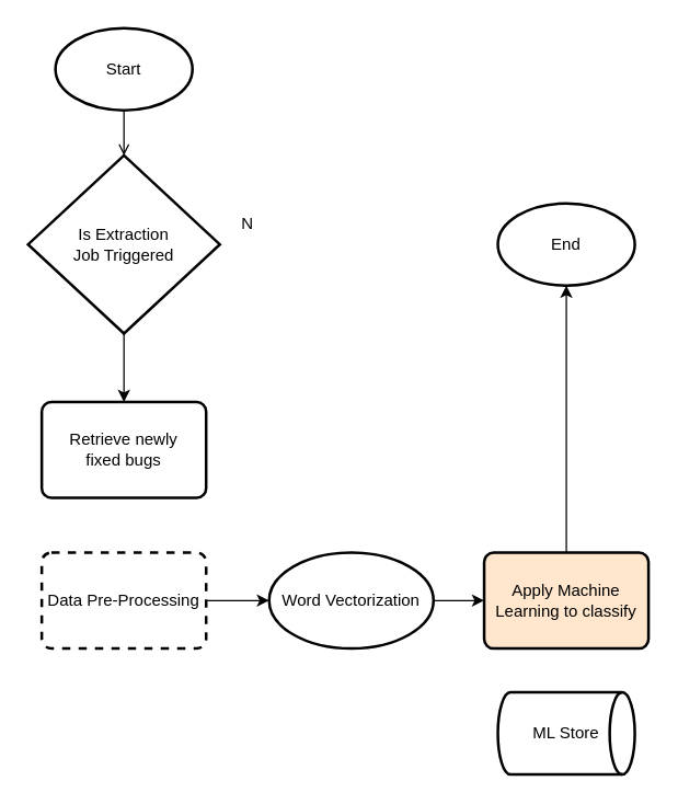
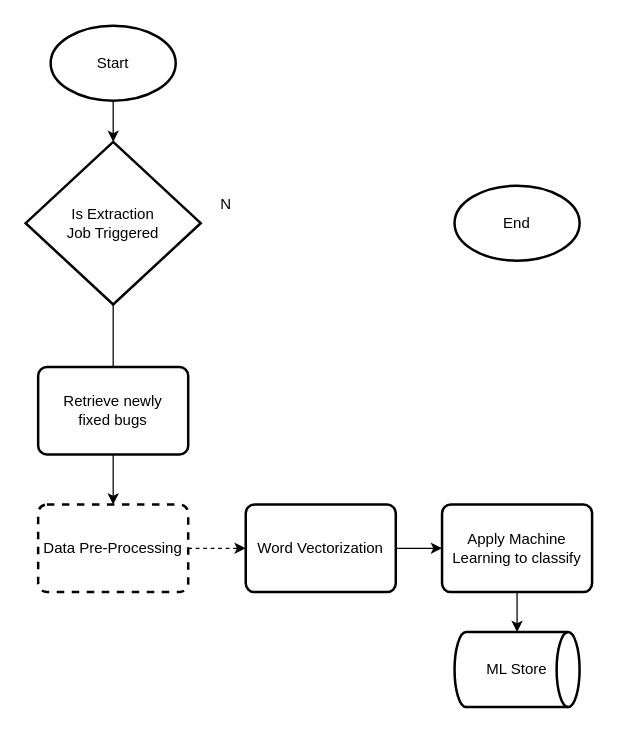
  <mxCell id="0" />
  <mxCell id="1" parent="0" />
- <mxCell id="2" value="" style="edgeStyle=orthogonalEdgeStyle;rounded=0;orthogonalLoop=1;jettySize=auto;html=1;endArrow=open;" parent="1" source="3" target="7" edge="1"><mxGeometry relative="1" as="geometry" /></mxCell>
+ <mxCell id="2" value="" style="edgeStyle=orthogonalEdgeStyle;rounded=0;orthogonalLoop=1;jettySize=auto;html=1;" parent="1" source="3" target="7" edge="1"><mxGeometry relative="1" as="geometry" /></mxCell>
  <mxCell id="3" value="Start" style="strokeWidth=2;html=1;shape=mxgraph.flowchart.start_1;whiteSpace=wrap;" parent="1" vertex="1"><mxGeometry x="40" y="20" width="100" height="60" as="geometry" /></mxCell>
+ <mxCell id="4" value="" style="edgeStyle=orthogonalEdgeStyle;rounded=0;orthogonalLoop=1;jettySize=auto;html=1;" parent="1" source="5" target="10" edge="1"><mxGeometry relative="1" as="geometry" /></mxCell>
  <mxCell id="5" value="Retrieve newly fixed&amp;nbsp;bugs" style="rounded=1;whiteSpace=wrap;html=1;absoluteArcSize=1;arcSize=14;strokeWidth=2;" parent="1" vertex="1"><mxGeometry x="30" y="293" width="120" height="70" as="geometry" /></mxCell>
- <mxCell id="6" value="" style="edgeStyle=orthogonalEdgeStyle;rounded=0;orthogonalLoop=1;jettySize=auto;html=1;" parent="1" source="7" target="5" edge="1"><mxGeometry relative="1" as="geometry" /></mxCell>
+ <mxCell id="6" value="" style="edgeStyle=orthogonalEdgeStyle;rounded=0;orthogonalLoop=1;jettySize=auto;html=1;endArrow=none;" parent="1" source="7" target="5" edge="1"><mxGeometry relative="1" as="geometry" /></mxCell>
  <mxCell id="7" value="Is Extraction &lt;br&gt;Job Triggered" style="strokeWidth=2;html=1;shape=mxgraph.flowchart.decision;whiteSpace=wrap;" parent="1" vertex="1"><mxGeometry x="20" y="113" width="140" height="130" as="geometry" /></mxCell>
  <mxCell id="8" value="End" style="strokeWidth=2;html=1;shape=mxgraph.flowchart.start_1;whiteSpace=wrap;" parent="1" vertex="1"><mxGeometry x="363" y="148" width="100" height="60" as="geometry" /></mxCell>
- <mxCell id="9" value="" style="edgeStyle=orthogonalEdgeStyle;rounded=0;orthogonalLoop=1;jettySize=auto;html=1;" parent="1" source="10" target="12" edge="1"><mxGeometry relative="1" as="geometry" /></mxCell>
+ <mxCell id="9" value="" style="edgeStyle=orthogonalEdgeStyle;rounded=0;orthogonalLoop=1;jettySize=auto;html=1;dashed=1;" parent="1" source="10" target="12" edge="1"><mxGeometry relative="1" as="geometry" /></mxCell>
  <mxCell id="10" value="Data Pre-Processing" style="rounded=1;whiteSpace=wrap;html=1;absoluteArcSize=1;arcSize=14;strokeWidth=2;dashed=1;" parent="1" vertex="1"><mxGeometry x="30" y="403" width="120" height="70" as="geometry" /></mxCell>
  <mxCell id="11" value="" style="edgeStyle=orthogonalEdgeStyle;rounded=0;orthogonalLoop=1;jettySize=auto;html=1;" parent="1" source="12" target="15" edge="1"><mxGeometry relative="1" as="geometry" /></mxCell>
- <mxCell id="12" value="Word Vectorization" style="ellipse;whiteSpace=wrap;html=1;absoluteArcSize=1;arcSize=14;strokeWidth=2;" parent="1" vertex="1"><mxGeometry x="196" y="403" width="120" height="70" as="geometry" /></mxCell>
- <mxCell id="14" style="edgeStyle=orthogonalEdgeStyle;rounded=0;orthogonalLoop=1;jettySize=auto;html=1;entryX=0.5;entryY=1;entryDx=0;entryDy=0;entryPerimeter=0;" parent="1" source="15" target="8" edge="1"><mxGeometry relative="1" as="geometry" /></mxCell>
- <mxCell id="15" value="Apply Machine Learning to classify" style="rounded=1;whiteSpace=wrap;html=1;absoluteArcSize=1;arcSize=14;strokeWidth=2;fillColor=#ffe6cc;" parent="1" vertex="1"><mxGeometry x="353" y="403" width="120" height="70" as="geometry" /></mxCell>
+ <mxCell id="12" value="Word Vectorization" style="rounded=1;whiteSpace=wrap;html=1;absoluteArcSize=1;arcSize=14;strokeWidth=2;" parent="1" vertex="1"><mxGeometry x="196" y="403" width="120" height="70" as="geometry" /></mxCell>
+ <mxCell id="13" value="" style="edgeStyle=orthogonalEdgeStyle;rounded=0;orthogonalLoop=1;jettySize=auto;html=1;" parent="1" source="15" target="16" edge="1"><mxGeometry relative="1" as="geometry" /></mxCell>
+ <mxCell id="15" value="Apply Machine Learning to classify" style="rounded=1;whiteSpace=wrap;html=1;absoluteArcSize=1;arcSize=14;strokeWidth=2;" parent="1" vertex="1"><mxGeometry x="353" y="403" width="120" height="70" as="geometry" /></mxCell>
  <mxCell id="16" value="ML Store" style="strokeWidth=2;html=1;shape=mxgraph.flowchart.direct_data;whiteSpace=wrap;" parent="1" vertex="1"><mxGeometry x="363" y="505" width="100" height="60" as="geometry" /></mxCell>
  <mxCell id="17" value="N" style="text;html=1;align=center;verticalAlign=middle;resizable=0;points=[];autosize=1;strokeColor=none;fillColor=none;" parent="1" vertex="1"><mxGeometry x="170" y="153" width="20" height="20" as="geometry" /></mxCell>
